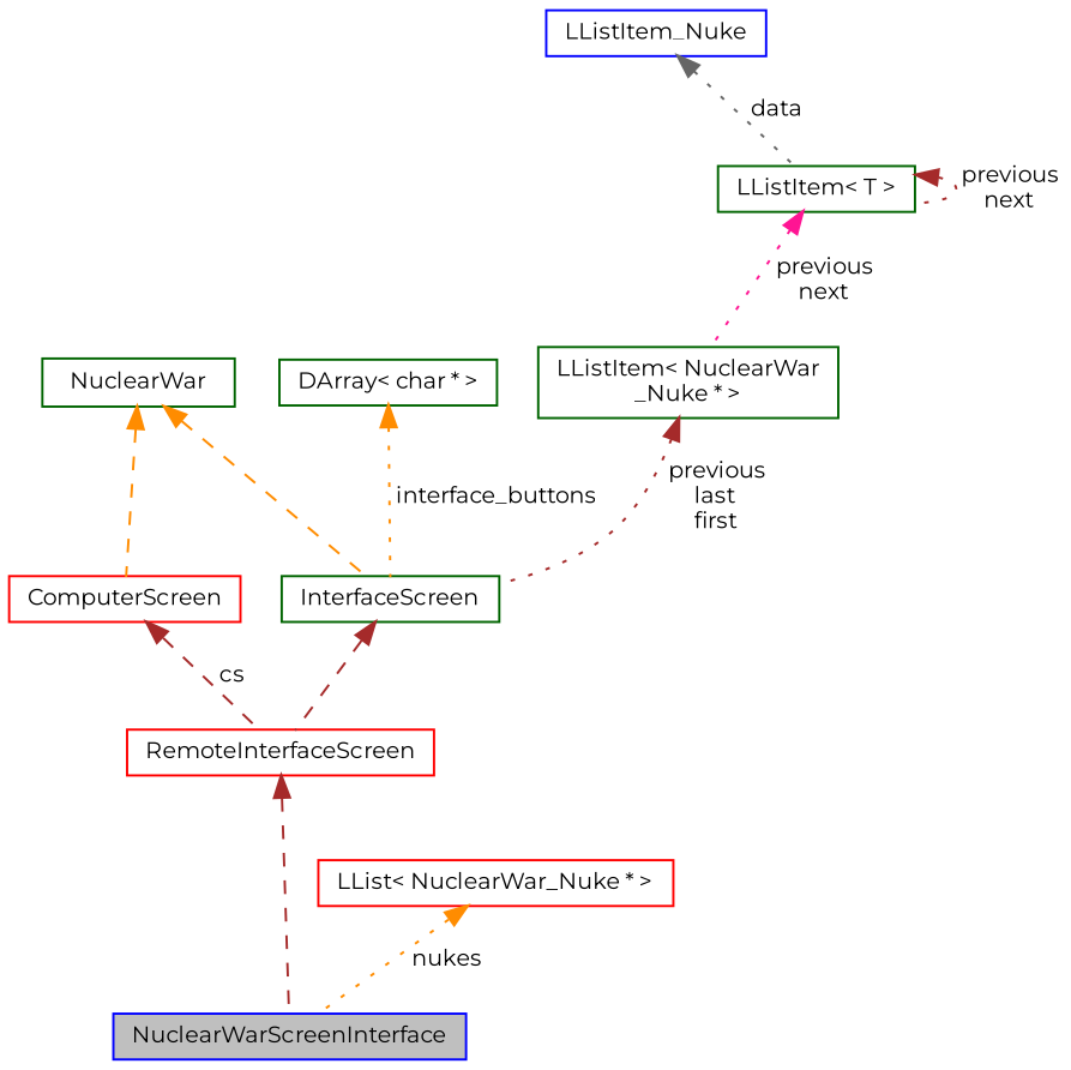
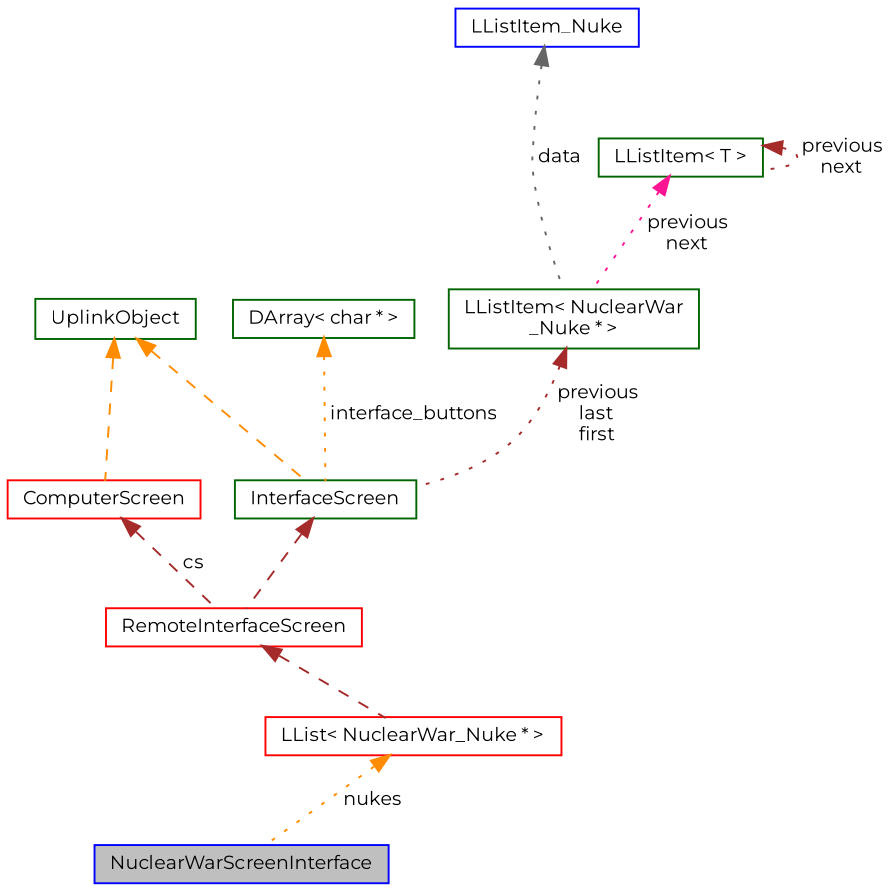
  digraph {
    fontname=Montserrat
    node [color=darkgreen fillcolor=white fontname=Montserrat fontsize=10 shape=record style=filled]
    edge [color=brown dir=back fontname=Montserrat fontsize=10 labelfontname=Helvetica labelfontsize=10 style=dotted]
    n1 [color=blue fillcolor=grey75 fontcolor=black height=0.2 label=NuclearWarScreenInterface width=0.4]
    n2 [color=red height=0.2 label=RemoteInterfaceScreen width=0.4]
    n3 [height=0.2 label=InterfaceScreen width=0.4]
-   n4 [height=0.2 label=NuclearWar width=0.4]
+   n4 [height=0.2 label=UplinkObject width=0.4]
    n5 [color=red height=0.2 label=ComputerScreen width=0.4]
    n6 [height=0.2 label="DArray\< char * \>" width=0.4]
    n7 [color=red height=0.2 label="LList\< NuclearWar_Nuke * \>" width=0.4]
    n8 [height=0.2 label="LListItem\< NuclearWar\l_Nuke * \>" width=0.4]
    n9 [color=blue height=0.2 label=LListItem_Nuke width=0.4]
    n10 [height=0.2 label="LListItem\< T \>" width=0.4]
-   n2 -> n1 [style=dashed]
+   n2 -> n7 [style=dashed]
    n3 -> n2 [style=dashed]
    n4 -> n3 [color=darkorange style=dashed]
    n4 -> n5 [color=darkorange style=dashed]
    n5 -> n2 [label=" cs" style=dashed]
    n6 -> n3 [color=darkorange label=" interface_buttons"]
    n7 -> n1 [color=darkorange label=" nukes"]
    n8 -> n3 [label=" previous\nlast\nfirst"]
-   n9 -> n10 [color=gray40 label=" data"]
+   n9 -> n8 [color=gray40 label=" data"]
    n10 -> n8 [color=deeppink label=" previous\nnext"]
    n10 -> n10 [label=" previous\nnext"]
  }
